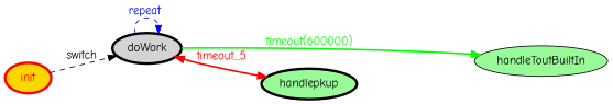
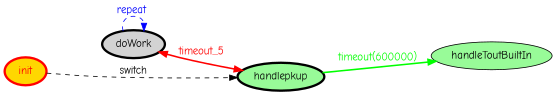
  digraph {
    fontname="Comic Neue"
    rankdir=LR
    node [color=black fillcolor=palegreen fontcolor=black fontname="Comic Neue" penwidth=3 style=filled]
    edge [fontname="Comic Neue" style=dashed]
    init [color=red fillcolor=gold fontcolor=red]
    doWork [fillcolor=lightgrey]
    handlepkup
    handleToutBuiltIn [color="" fontcolor="" penwidth=""]
-   init -> doWork [color=black fontcolor=black label=switch]
+   init -> handlepkup [color=black fontcolor=black label=switch]
    doWork -> doWork [color=blue fontcolor=blue label="repeat "]
    doWork -> handlepkup [color=red dir=both fontcolor=red label=timeout_5 style=bold]
-   doWork -> handleToutBuiltIn [color=green fontcolor=green label="timeout(600000)" style=bold]
+   handlepkup -> handleToutBuiltIn [color=green fontcolor=green label="timeout(600000)" style=bold]
  }
